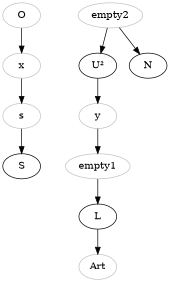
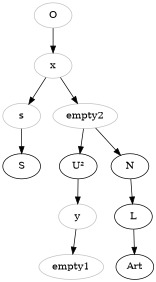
  digraph {
    node [color=grey]
    O
    x
    s
    empty2
    y
    empty1
    S [color=""]
    "U²" [color=""]
    N [color=""]
    L [color=""]
-   Art
+   Art [color=""]
    O -> x
    x -> s
+   x -> empty2
    s -> S
    empty2 -> "U²"
    empty2 -> N
    y -> empty1
-   empty1 -> L
+   N -> L
    "U²" -> y
    L -> Art
  }
